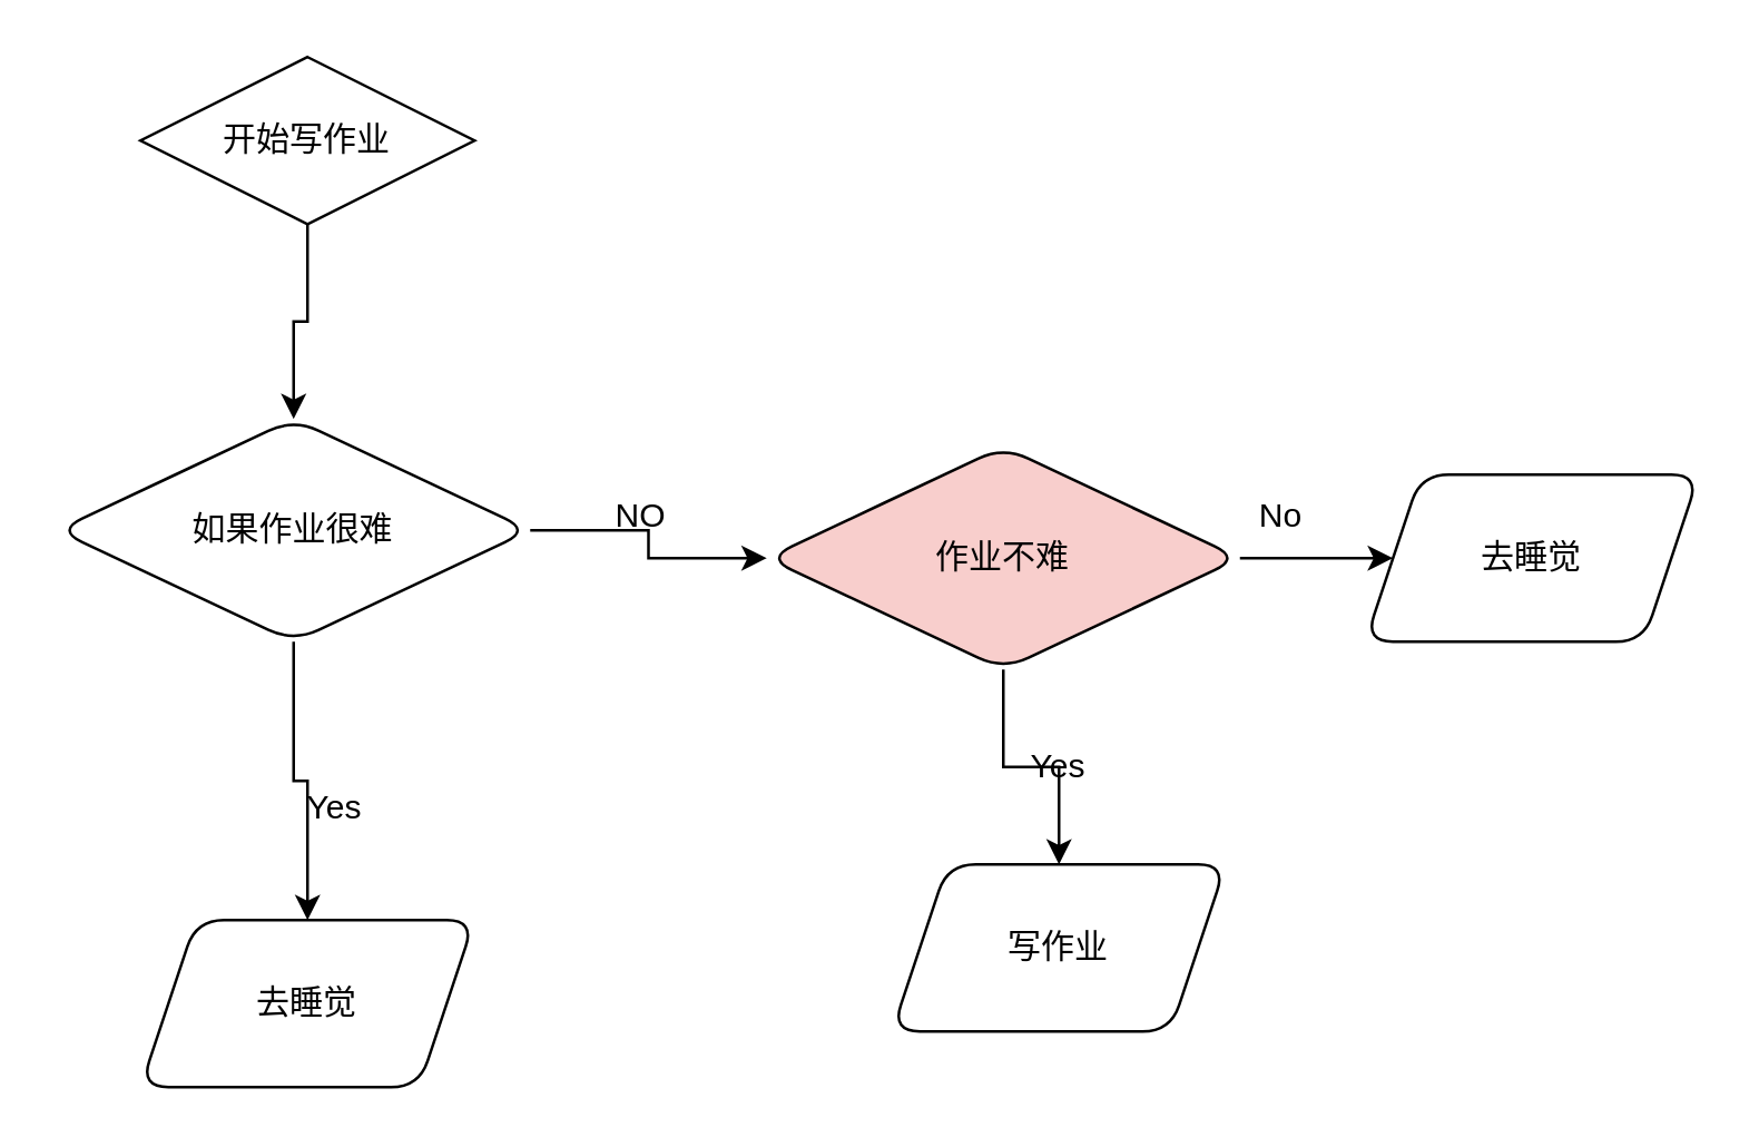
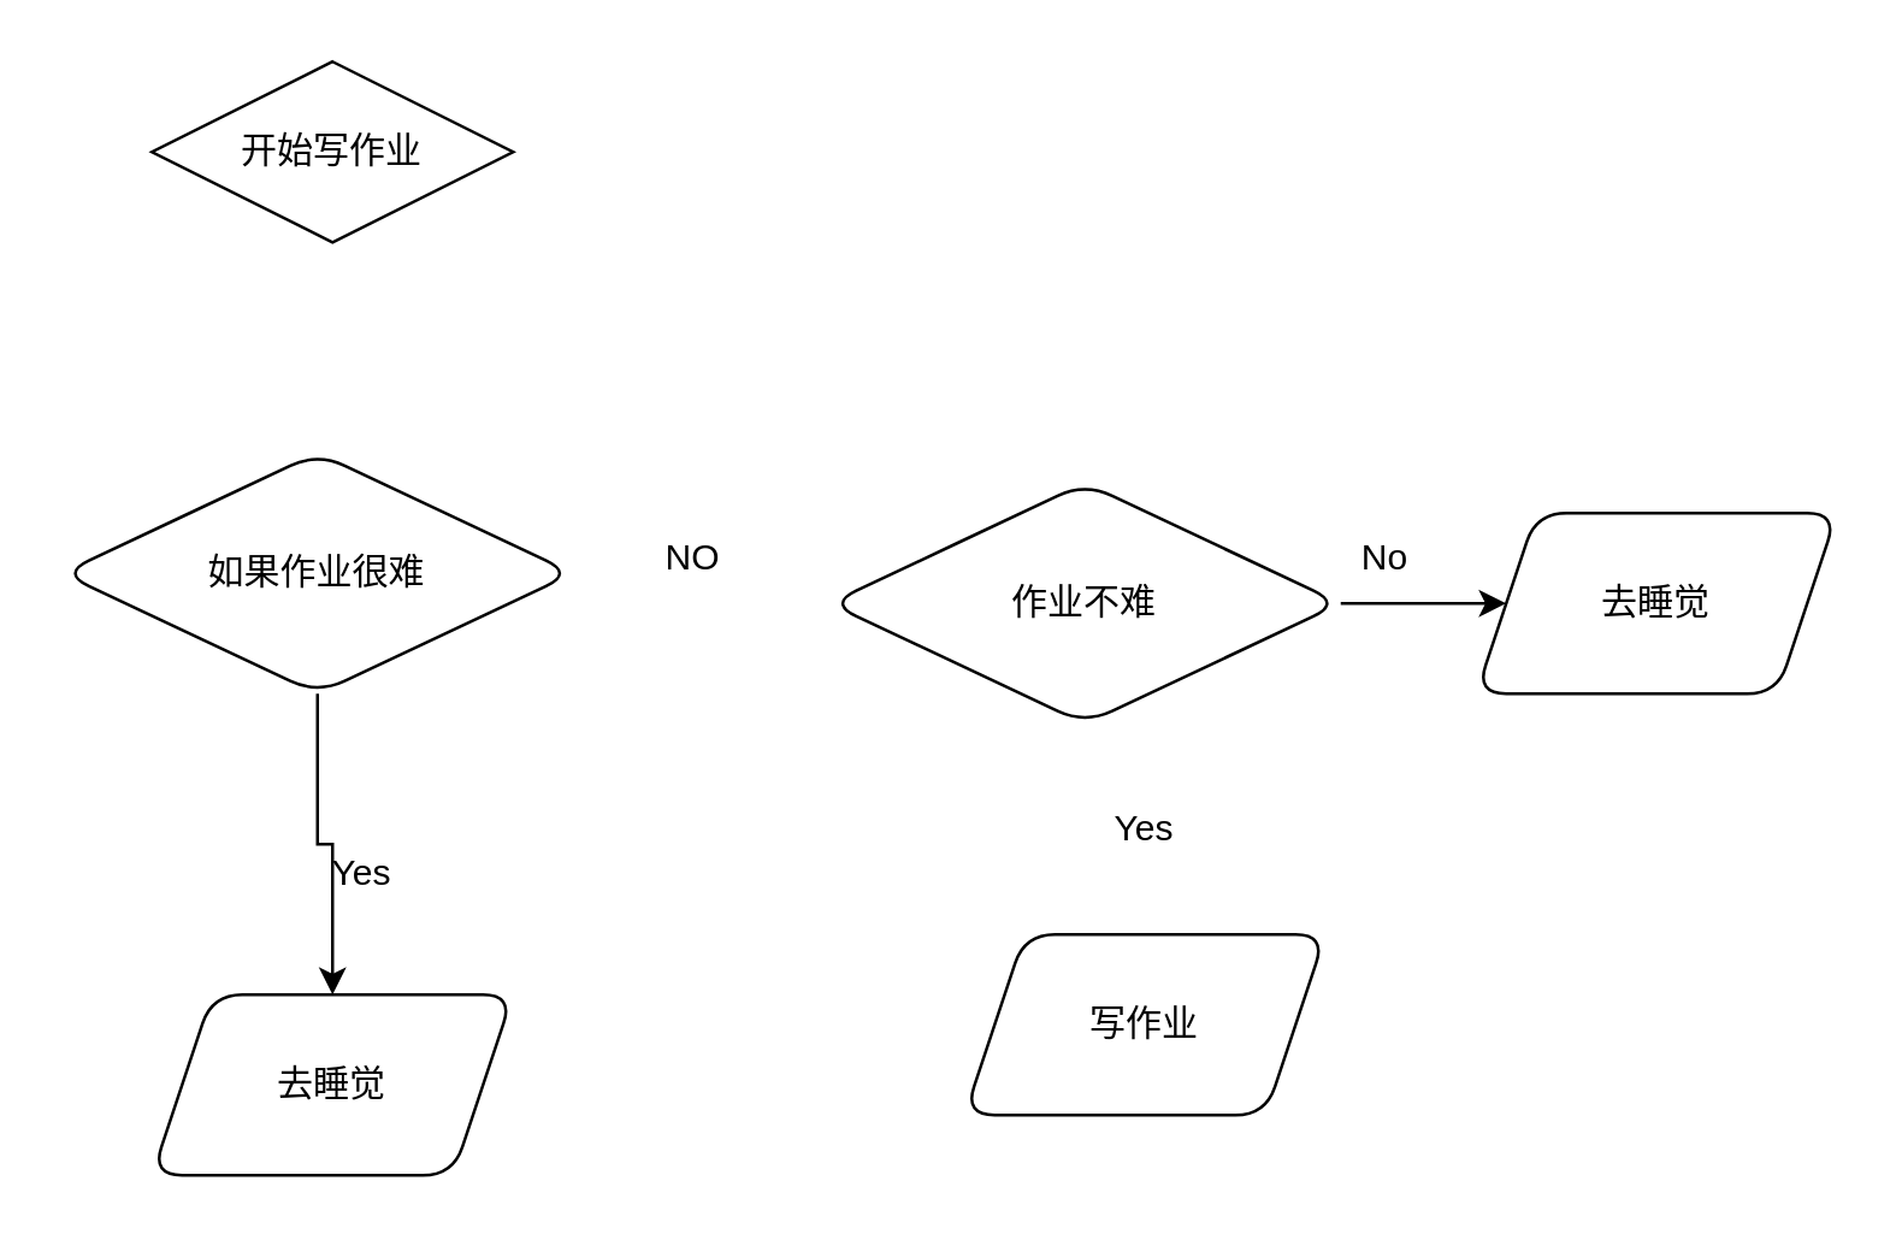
  <mxCell id="0" />
  <mxCell id="1" parent="0" />
- <mxCell id="2" value="" style="edgeStyle=orthogonalEdgeStyle;rounded=0;orthogonalLoop=1;jettySize=auto;html=1;" edge="1" parent="1" source="3" target="6"><mxGeometry relative="1" as="geometry" /></mxCell>
  <mxCell id="3" value="开始写作业" style="rhombus;whiteSpace=wrap;html=1;" vertex="1" parent="1"><mxGeometry x="50" y="20" width="120" height="60" as="geometry" /></mxCell>
  <mxCell id="4" value="" style="edgeStyle=orthogonalEdgeStyle;rounded=0;orthogonalLoop=1;jettySize=auto;html=1;" edge="1" parent="1" source="6" target="7"><mxGeometry relative="1" as="geometry" /></mxCell>
- <mxCell id="5" value="" style="edgeStyle=orthogonalEdgeStyle;rounded=0;orthogonalLoop=1;jettySize=auto;html=1;" edge="1" parent="1" source="6" target="10"><mxGeometry relative="1" as="geometry" /></mxCell>
  <mxCell id="6" value="如果作业很难" style="rhombus;whiteSpace=wrap;html=1;rounded=1;" vertex="1" parent="1"><mxGeometry x="20" y="150" width="170" height="80" as="geometry" /></mxCell>
  <mxCell id="7" value="去睡觉" style="shape=parallelogram;perimeter=parallelogramPerimeter;whiteSpace=wrap;html=1;fixedSize=1;rounded=1;" vertex="1" parent="1"><mxGeometry x="50" y="330" width="120" height="60" as="geometry" /></mxCell>
- <mxCell id="8" value="" style="edgeStyle=orthogonalEdgeStyle;rounded=0;orthogonalLoop=1;jettySize=auto;html=1;" edge="1" parent="1" source="10" target="13"><mxGeometry relative="1" as="geometry" /></mxCell>
  <mxCell id="9" value="" style="edgeStyle=orthogonalEdgeStyle;rounded=0;orthogonalLoop=1;jettySize=auto;html=1;" edge="1" parent="1" source="10" target="14"><mxGeometry relative="1" as="geometry" /></mxCell>
- <mxCell id="10" value="作业不难" style="rhombus;whiteSpace=wrap;html=1;rounded=1;fillColor=#f8cecc;" vertex="1" parent="1"><mxGeometry x="275" y="160" width="170" height="80" as="geometry" /></mxCell>
+ <mxCell id="10" value="作业不难" style="rhombus;whiteSpace=wrap;html=1;rounded=1;" vertex="1" parent="1"><mxGeometry x="275" y="160" width="170" height="80" as="geometry" /></mxCell>
  <mxCell id="11" value="NO" style="text;html=1;strokeColor=none;fillColor=none;align=center;verticalAlign=middle;whiteSpace=wrap;rounded=0;" vertex="1" parent="1"><mxGeometry x="200" y="170" width="60" height="30" as="geometry" /></mxCell>
  <mxCell id="12" value="Yes" style="text;html=1;strokeColor=none;fillColor=none;align=center;verticalAlign=middle;whiteSpace=wrap;rounded=0;" vertex="1" parent="1"><mxGeometry x="90" y="270" width="60" height="40" as="geometry" /></mxCell>
  <mxCell id="13" value="写作业" style="shape=parallelogram;perimeter=parallelogramPerimeter;whiteSpace=wrap;html=1;fixedSize=1;rounded=1;" vertex="1" parent="1"><mxGeometry x="320" y="310" width="120" height="60" as="geometry" /></mxCell>
  <mxCell id="14" value="去睡觉" style="shape=parallelogram;perimeter=parallelogramPerimeter;whiteSpace=wrap;html=1;fixedSize=1;rounded=1;" vertex="1" parent="1"><mxGeometry x="490" y="170" width="120" height="60" as="geometry" /></mxCell>
  <mxCell id="15" value="Yes" style="text;html=1;strokeColor=none;fillColor=none;align=center;verticalAlign=middle;whiteSpace=wrap;rounded=0;" vertex="1" parent="1"><mxGeometry x="350" y="260" width="60" height="30" as="geometry" /></mxCell>
  <mxCell id="16" value="No" style="text;html=1;strokeColor=none;fillColor=none;align=center;verticalAlign=middle;whiteSpace=wrap;rounded=0;" vertex="1" parent="1"><mxGeometry x="430" y="170" width="60" height="30" as="geometry" /></mxCell>
